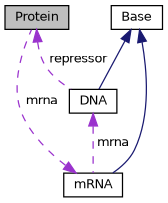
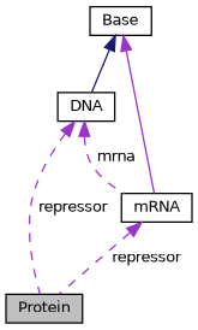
  digraph {
    node [color=black fillcolor=white fontname=Helvetica fontsize=10 shape=record style=filled]
    edge [color=darkorchid3 dir=back fontname=Helvetica fontsize=10 labelfontname=Helvetica labelfontsize=10 style=dashed]
    n1 [fillcolor=grey75 fontcolor=black height=0.2 label=Protein width=0.4]
    n2 [height=0.2 label=DNA width=0.4]
    n3 [height=0.2 label=mRNA width=0.4]
    n4 [height=0.2 label=Base width=0.4]
-   n1 -> n2 [label=" repressor"]
+   n2 -> n1 [label=" repressor"]
    n2 -> n3 [label=" mrna"]
-   n3 -> n1 [label=" mrna"]
+   n3 -> n1 [label=" repressor"]
    n4 -> n2 [color=midnightblue style=solid]
-   n4 -> n3 [color=midnightblue style=solid]
+   n4 -> n3 [style=solid]
  }
